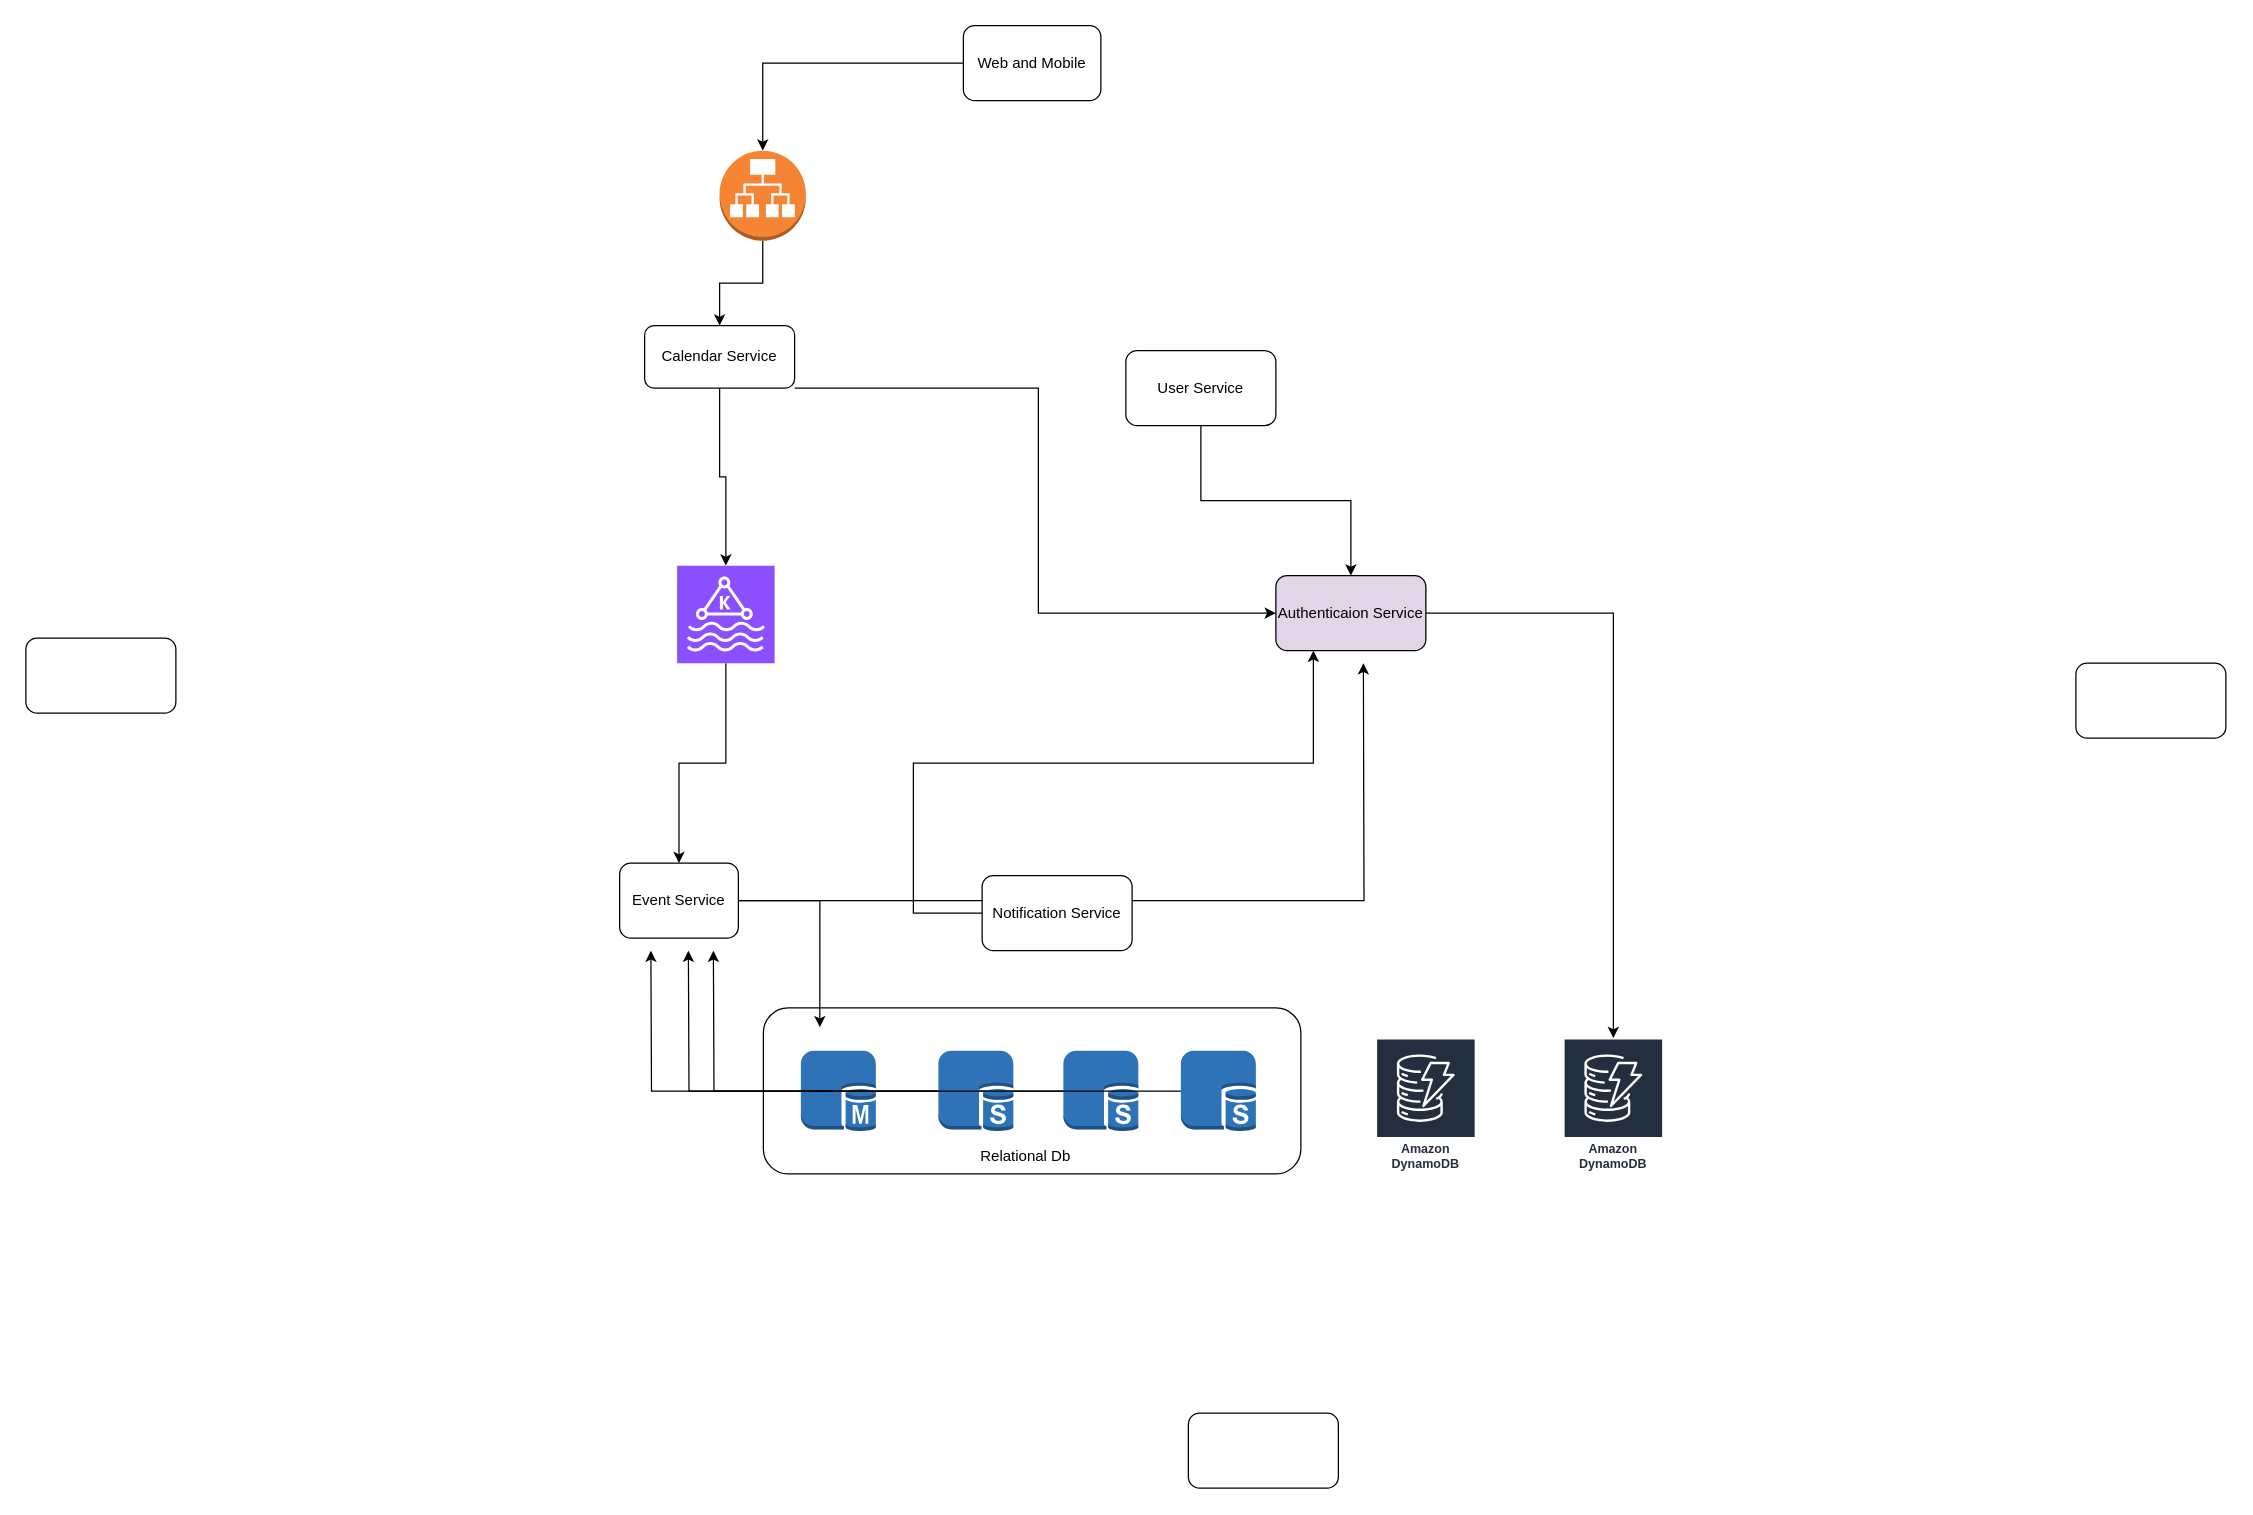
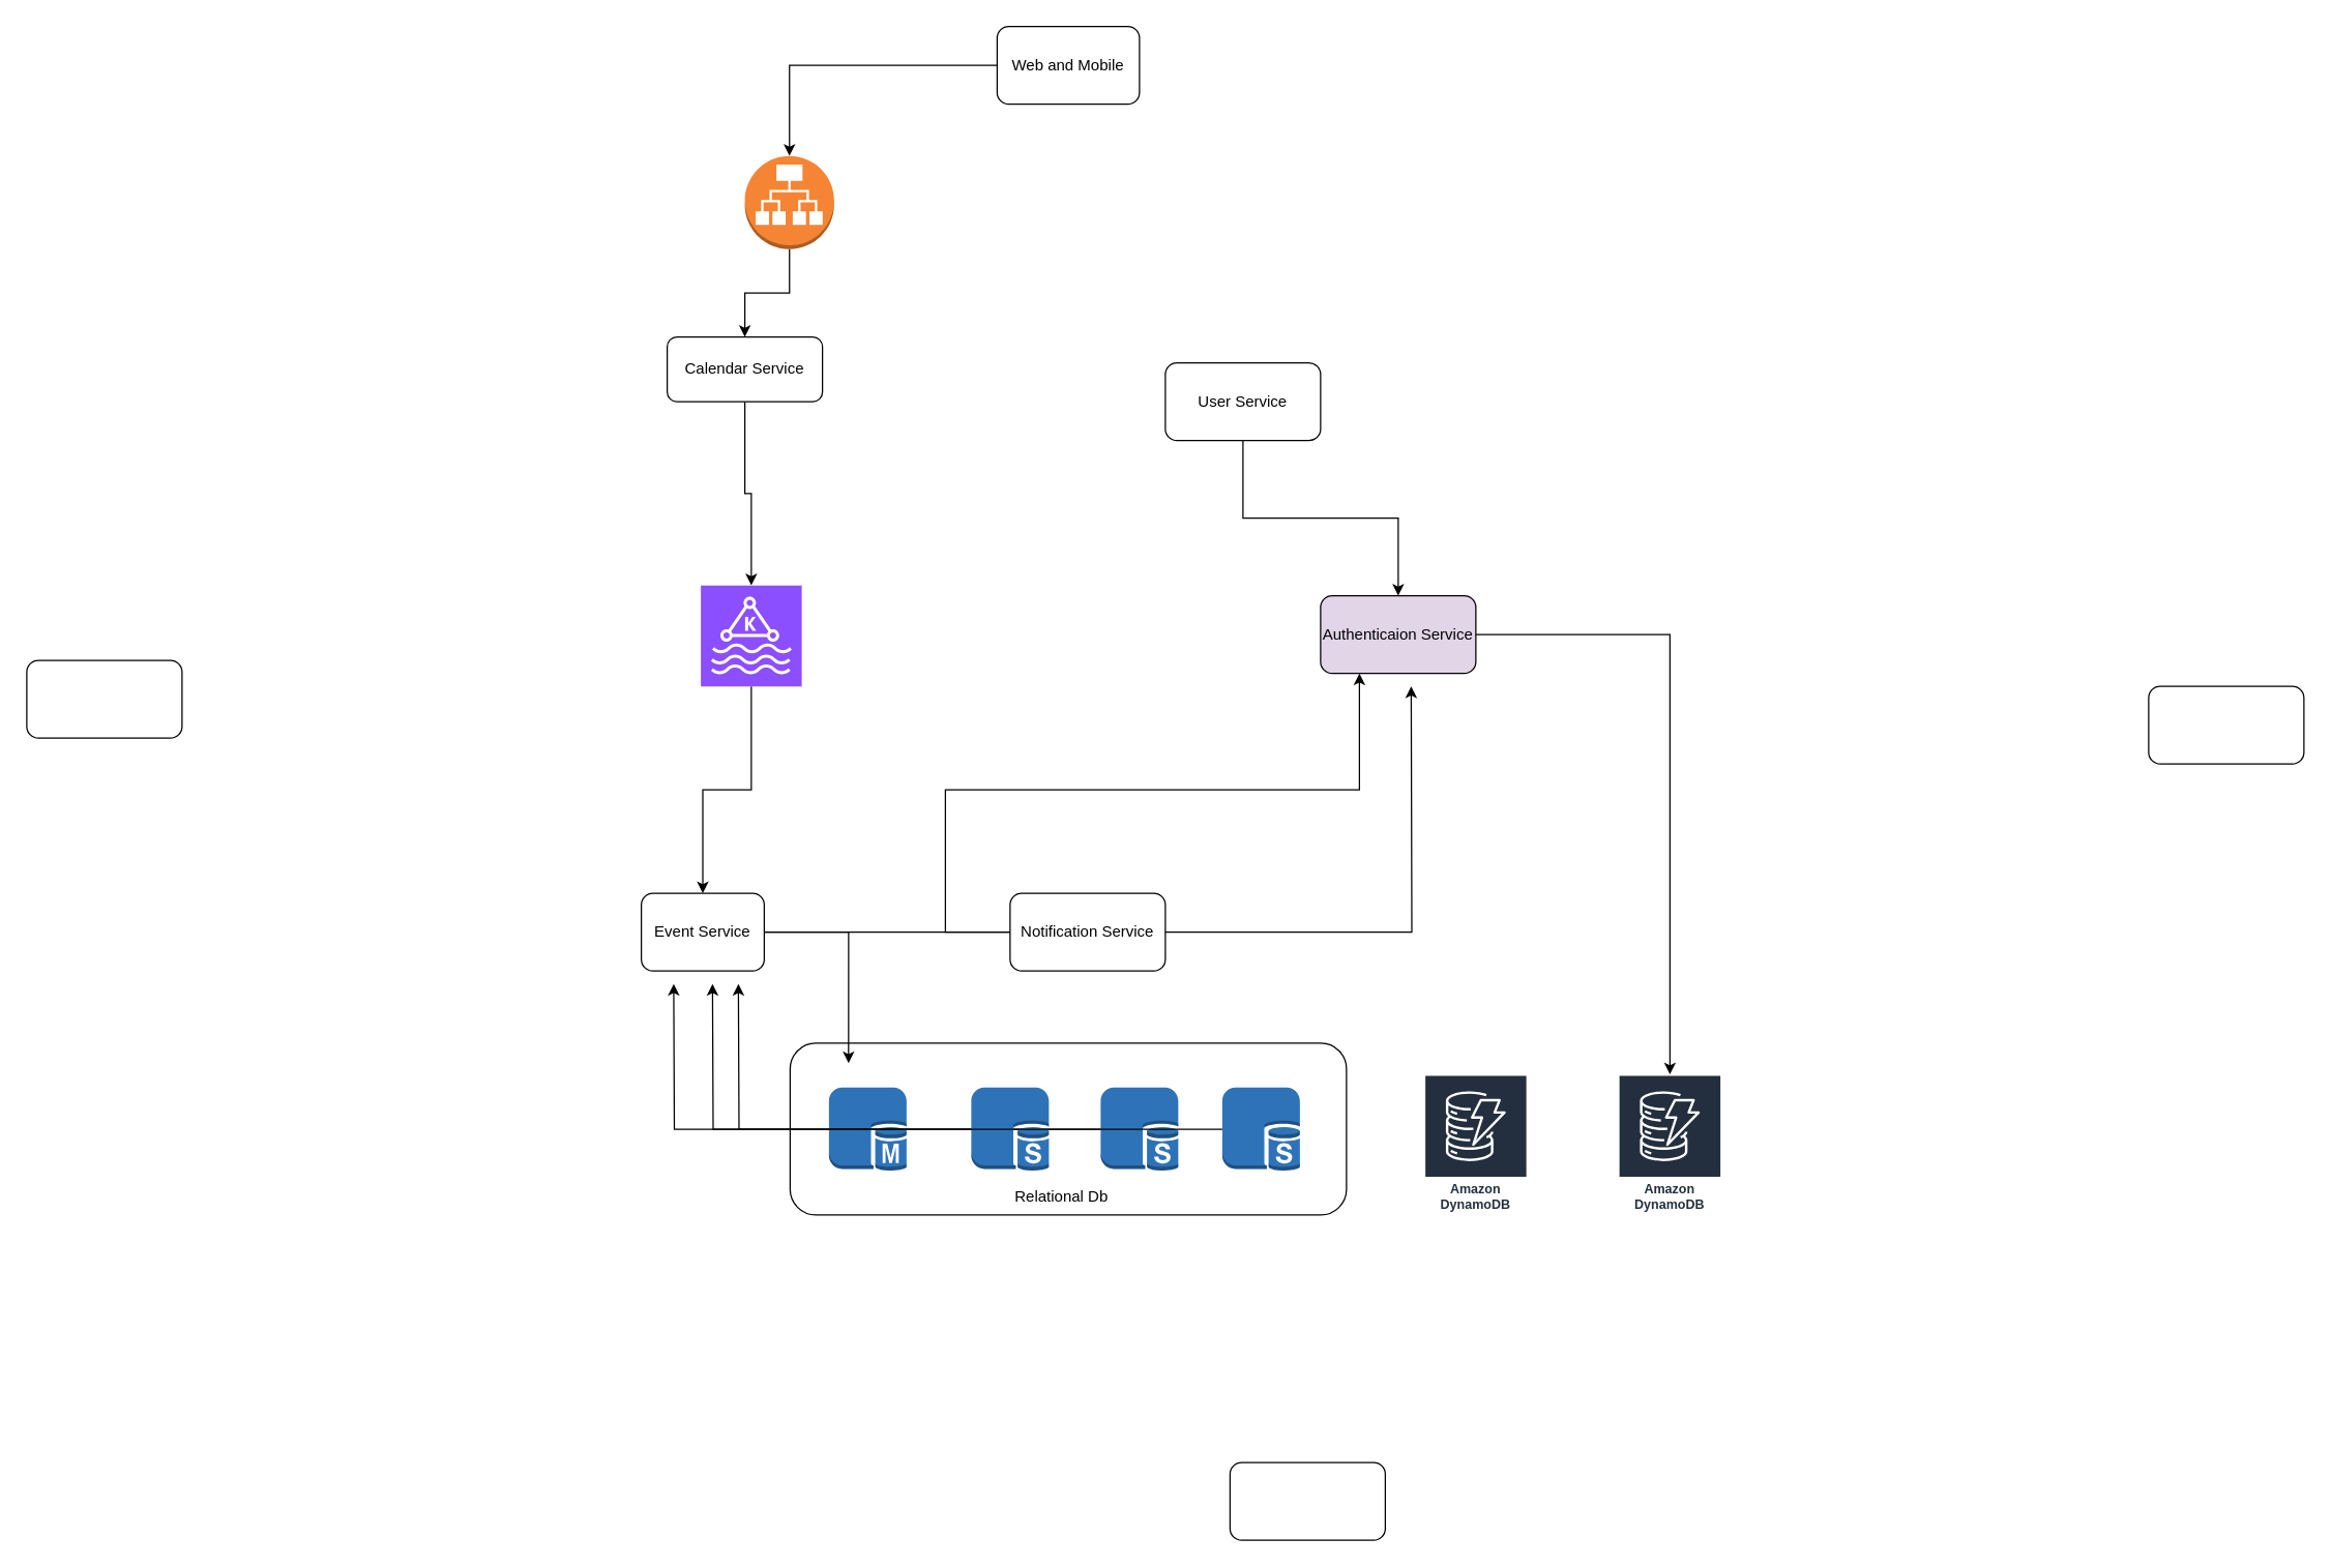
  <mxCell id="0" />
  <mxCell id="1" parent="0" />
  <mxCell id="2" value="" style="rounded=1;whiteSpace=wrap;html=1;" vertex="1" parent="1"><mxGeometry x="610" y="805.88" width="430" height="132.75" as="geometry" /></mxCell>
  <mxCell id="3" value="Web and Mobile" style="rounded=1;whiteSpace=wrap;html=1;" vertex="1" parent="1"><mxGeometry x="770" y="20" width="110" height="60" as="geometry" /></mxCell>
- <mxCell id="4" style="edgeStyle=orthogonalEdgeStyle;rounded=0;orthogonalLoop=1;jettySize=auto;html=1;entryX=0;entryY=0.5;entryDx=0;entryDy=0;" edge="1" parent="1" source="6" target="27"><mxGeometry relative="1" as="geometry"><Array as="points"><mxPoint x="830" y="310" /><mxPoint x="830" y="490" /></Array></mxGeometry></mxCell>
  <mxCell id="5" style="edgeStyle=orthogonalEdgeStyle;rounded=0;orthogonalLoop=1;jettySize=auto;html=1;" edge="1" parent="1" source="6" target="12"><mxGeometry relative="1" as="geometry" /></mxCell>
  <mxCell id="6" value="Calendar Service" style="rounded=1;whiteSpace=wrap;html=1;" vertex="1" parent="1"><mxGeometry x="515" y="260" width="120" height="50" as="geometry" /></mxCell>
  <mxCell id="7" style="edgeStyle=orthogonalEdgeStyle;rounded=0;orthogonalLoop=1;jettySize=auto;html=1;" edge="1" parent="1" source="8"><mxGeometry relative="1" as="geometry"><mxPoint x="1090" y="530" as="targetPoint" /></mxGeometry></mxCell>
  <mxCell id="8" value="Event Service" style="rounded=1;whiteSpace=wrap;html=1;" vertex="1" parent="1"><mxGeometry x="495" y="690" width="95" height="60" as="geometry" /></mxCell>
  <mxCell id="9" style="edgeStyle=orthogonalEdgeStyle;rounded=0;orthogonalLoop=1;jettySize=auto;html=1;entryX=0.25;entryY=1;entryDx=0;entryDy=0;" edge="1" parent="1" source="10" target="27"><mxGeometry relative="1" as="geometry"><Array as="points"><mxPoint x="730" y="610" /><mxPoint x="1050" y="610" /></Array></mxGeometry></mxCell>
- <mxCell id="10" value="Notification Service" style="rounded=1;whiteSpace=wrap;html=1;" vertex="1" parent="1"><mxGeometry x="785" y="700" width="120" height="60" as="geometry" /></mxCell>
+ <mxCell id="10" value="Notification Service" style="rounded=1;whiteSpace=wrap;html=1;" vertex="1" parent="1"><mxGeometry x="780" y="690" width="120" height="60" as="geometry" /></mxCell>
  <mxCell id="11" style="edgeStyle=orthogonalEdgeStyle;rounded=0;orthogonalLoop=1;jettySize=auto;html=1;entryX=0.5;entryY=0;entryDx=0;entryDy=0;" edge="1" parent="1" source="12" target="8"><mxGeometry relative="1" as="geometry"><mxPoint x="560" y="630" as="targetPoint" /></mxGeometry></mxCell>
  <mxCell id="12" value="" style="sketch=0;points=[[0,0,0],[0.25,0,0],[0.5,0,0],[0.75,0,0],[1,0,0],[0,1,0],[0.25,1,0],[0.5,1,0],[0.75,1,0],[1,1,0],[0,0.25,0],[0,0.5,0],[0,0.75,0],[1,0.25,0],[1,0.5,0],[1,0.75,0]];outlineConnect=0;fontColor=#232F3E;fillColor=#8C4FFF;strokeColor=#ffffff;dashed=0;verticalLabelPosition=bottom;verticalAlign=top;align=center;html=1;fontSize=12;fontStyle=0;aspect=fixed;shape=mxgraph.aws4.resourceIcon;resIcon=mxgraph.aws4.managed_streaming_for_kafka;" vertex="1" parent="1"><mxGeometry x="541" y="452" width="78" height="78" as="geometry" /></mxCell>
  <mxCell id="13" value="" style="outlineConnect=0;dashed=0;verticalLabelPosition=bottom;verticalAlign=top;align=center;html=1;shape=mxgraph.aws3.sql_master;fillColor=#2E73B8;gradientColor=none;" vertex="1" parent="1"><mxGeometry x="640" y="840" width="60" height="64.5" as="geometry" /></mxCell>
  <mxCell id="14" style="edgeStyle=orthogonalEdgeStyle;rounded=0;orthogonalLoop=1;jettySize=auto;html=1;" edge="1" parent="1" source="15"><mxGeometry relative="1" as="geometry"><mxPoint x="550" y="760" as="targetPoint" /></mxGeometry></mxCell>
  <mxCell id="15" value="" style="outlineConnect=0;dashed=0;verticalLabelPosition=bottom;verticalAlign=top;align=center;html=1;shape=mxgraph.aws3.sql_slave;fillColor=#2E73B8;gradientColor=none;" vertex="1" parent="1"><mxGeometry x="850" y="840" width="60" height="64.5" as="geometry" /></mxCell>
  <mxCell id="16" style="edgeStyle=orthogonalEdgeStyle;rounded=0;orthogonalLoop=1;jettySize=auto;html=1;" edge="1" parent="1" source="17"><mxGeometry relative="1" as="geometry"><mxPoint x="520" y="760" as="targetPoint" /></mxGeometry></mxCell>
  <mxCell id="17" value="" style="outlineConnect=0;dashed=0;verticalLabelPosition=bottom;verticalAlign=top;align=center;html=1;shape=mxgraph.aws3.sql_slave;fillColor=#2E73B8;gradientColor=none;" vertex="1" parent="1"><mxGeometry x="750" y="840" width="60" height="64.5" as="geometry" /></mxCell>
  <mxCell id="18" style="edgeStyle=orthogonalEdgeStyle;rounded=0;orthogonalLoop=1;jettySize=auto;html=1;" edge="1" parent="1" source="19"><mxGeometry relative="1" as="geometry"><mxPoint x="570" y="760" as="targetPoint" /></mxGeometry></mxCell>
  <mxCell id="19" value="" style="outlineConnect=0;dashed=0;verticalLabelPosition=bottom;verticalAlign=top;align=center;html=1;shape=mxgraph.aws3.sql_slave;fillColor=#2E73B8;gradientColor=none;" vertex="1" parent="1"><mxGeometry x="944" y="840" width="60" height="64.5" as="geometry" /></mxCell>
  <mxCell id="20" value="Relational Db" style="text;html=1;align=center;verticalAlign=middle;whiteSpace=wrap;rounded=0;" vertex="1" parent="1"><mxGeometry x="770" y="910" width="100" height="30" as="geometry" /></mxCell>
  <mxCell id="21" value="Amazon DynamoDB" style="sketch=0;outlineConnect=0;fontColor=#232F3E;gradientColor=none;strokeColor=#ffffff;fillColor=#232F3E;dashed=0;verticalLabelPosition=middle;verticalAlign=bottom;align=center;html=1;whiteSpace=wrap;fontSize=10;fontStyle=1;spacing=3;shape=mxgraph.aws4.productIcon;prIcon=mxgraph.aws4.dynamodb;" vertex="1" parent="1"><mxGeometry x="1250" y="830" width="80" height="110" as="geometry" /></mxCell>
  <mxCell id="22" value="" style="rounded=1;whiteSpace=wrap;html=1;" vertex="1" parent="1"><mxGeometry x="950" y="1130" width="120" height="60" as="geometry" /></mxCell>
  <mxCell id="23" style="edgeStyle=orthogonalEdgeStyle;rounded=0;orthogonalLoop=1;jettySize=auto;html=1;entryX=0.5;entryY=0;entryDx=0;entryDy=0;" edge="1" parent="1" source="24" target="27"><mxGeometry relative="1" as="geometry" /></mxCell>
  <mxCell id="24" value="User Service" style="rounded=1;whiteSpace=wrap;html=1;" vertex="1" parent="1"><mxGeometry x="900" y="280" width="120" height="60" as="geometry" /></mxCell>
  <mxCell id="25" value="" style="rounded=1;whiteSpace=wrap;html=1;" vertex="1" parent="1"><mxGeometry x="1660" y="530" width="120" height="60" as="geometry" /></mxCell>
  <mxCell id="26" style="edgeStyle=orthogonalEdgeStyle;rounded=0;orthogonalLoop=1;jettySize=auto;html=1;" edge="1" parent="1" source="27" target="21"><mxGeometry relative="1" as="geometry" /></mxCell>
  <mxCell id="27" value="Authenticaion Service" style="rounded=1;whiteSpace=wrap;html=1;fillColor=#e1d5e7;" vertex="1" parent="1"><mxGeometry x="1020" y="460" width="120" height="60" as="geometry" /></mxCell>
  <mxCell id="28" value="" style="rounded=1;whiteSpace=wrap;html=1;" vertex="1" parent="1"><mxGeometry x="20" y="510" width="120" height="60" as="geometry" /></mxCell>
  <mxCell id="29" style="edgeStyle=orthogonalEdgeStyle;rounded=0;orthogonalLoop=1;jettySize=auto;html=1;exitX=0.5;exitY=1;exitDx=0;exitDy=0;exitPerimeter=0;entryX=0.5;entryY=0;entryDx=0;entryDy=0;" edge="1" parent="1" source="30" target="6"><mxGeometry relative="1" as="geometry" /></mxCell>
  <mxCell id="30" value="" style="outlineConnect=0;dashed=0;verticalLabelPosition=bottom;verticalAlign=top;align=center;html=1;shape=mxgraph.aws3.application_load_balancer;fillColor=#F58534;gradientColor=none;" vertex="1" parent="1"><mxGeometry x="575" y="120" width="69" height="72" as="geometry" /></mxCell>
  <mxCell id="31" value="Amazon DynamoDB" style="sketch=0;outlineConnect=0;fontColor=#232F3E;gradientColor=none;strokeColor=#ffffff;fillColor=#232F3E;dashed=0;verticalLabelPosition=middle;verticalAlign=bottom;align=center;html=1;whiteSpace=wrap;fontSize=10;fontStyle=1;spacing=3;shape=mxgraph.aws4.productIcon;prIcon=mxgraph.aws4.dynamodb;" vertex="1" parent="1"><mxGeometry x="1100" y="830" width="80" height="110" as="geometry" /></mxCell>
  <mxCell id="32" style="edgeStyle=orthogonalEdgeStyle;rounded=0;orthogonalLoop=1;jettySize=auto;html=1;entryX=0.5;entryY=0;entryDx=0;entryDy=0;entryPerimeter=0;" edge="1" parent="1" source="3" target="30"><mxGeometry relative="1" as="geometry" /></mxCell>
  <mxCell id="33" style="edgeStyle=orthogonalEdgeStyle;rounded=0;orthogonalLoop=1;jettySize=auto;html=1;entryX=0.105;entryY=0.116;entryDx=0;entryDy=0;entryPerimeter=0;" edge="1" parent="1" source="8" target="2"><mxGeometry relative="1" as="geometry" /></mxCell>
